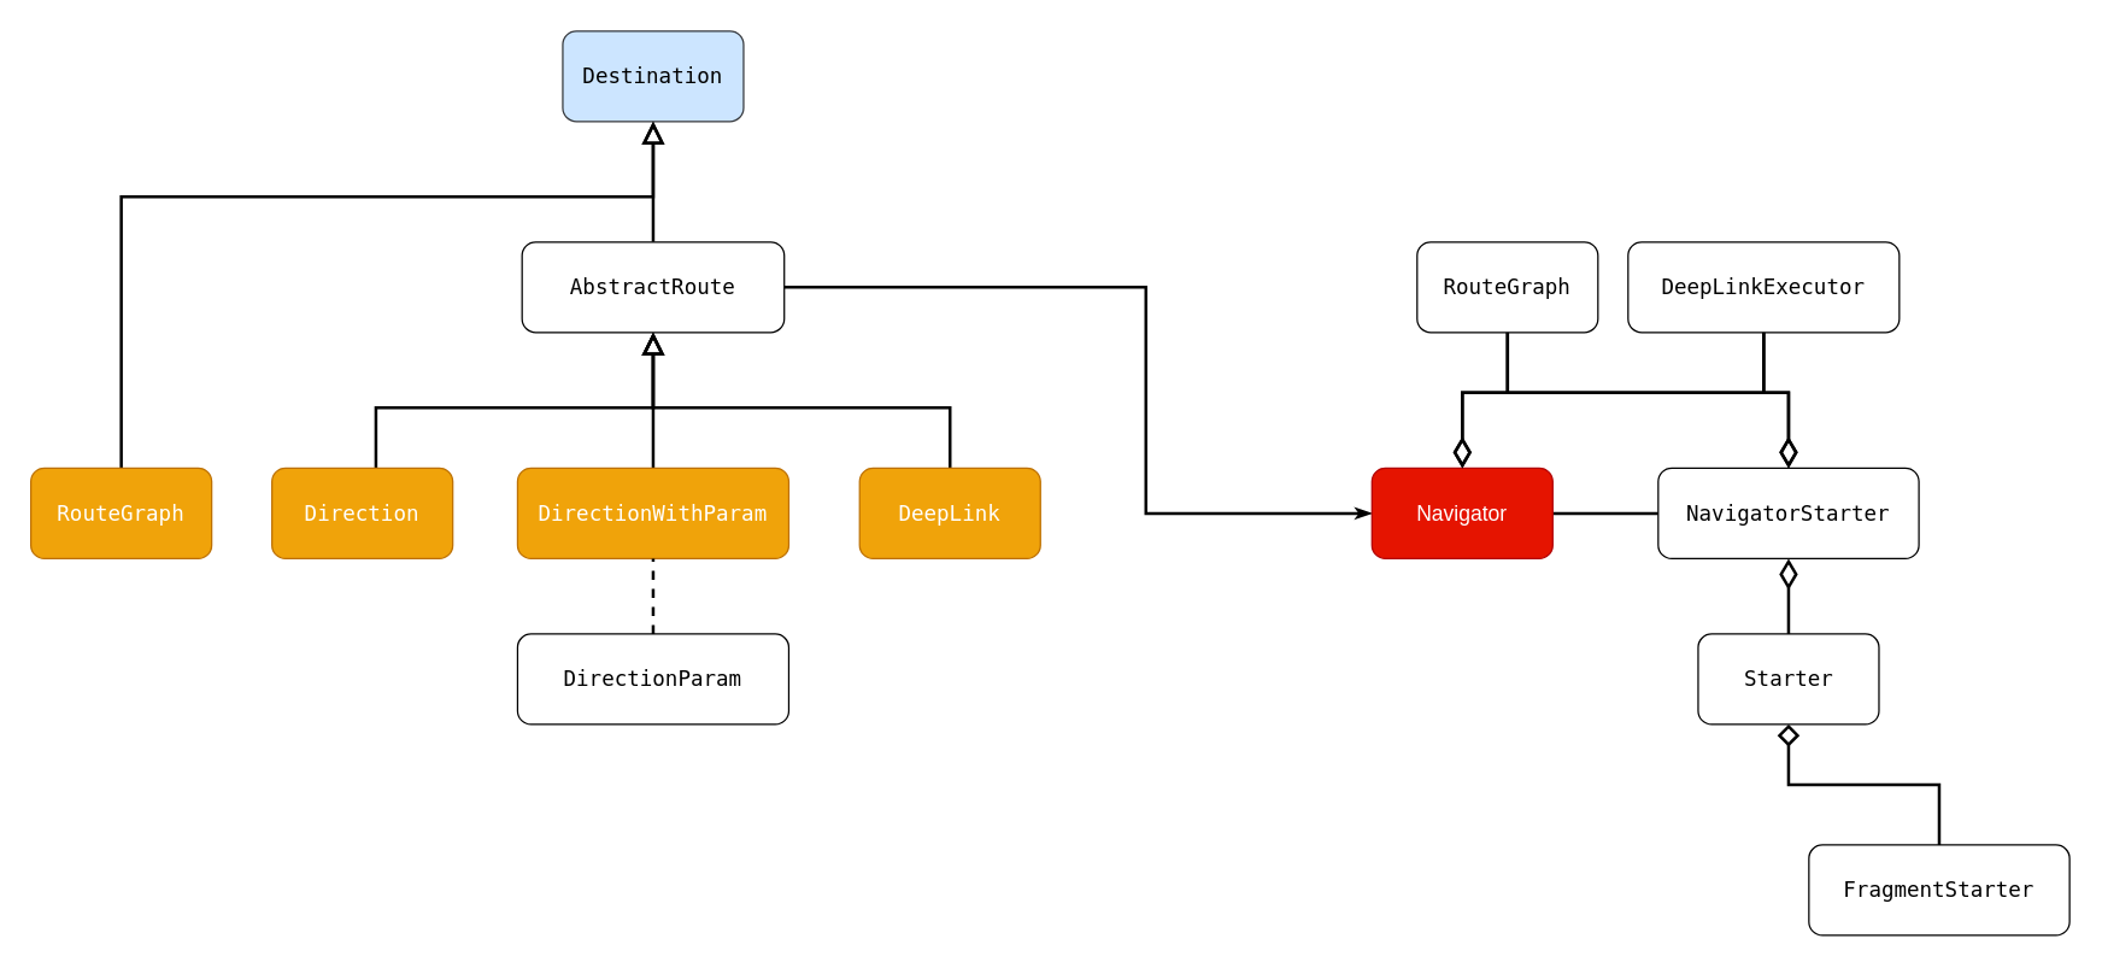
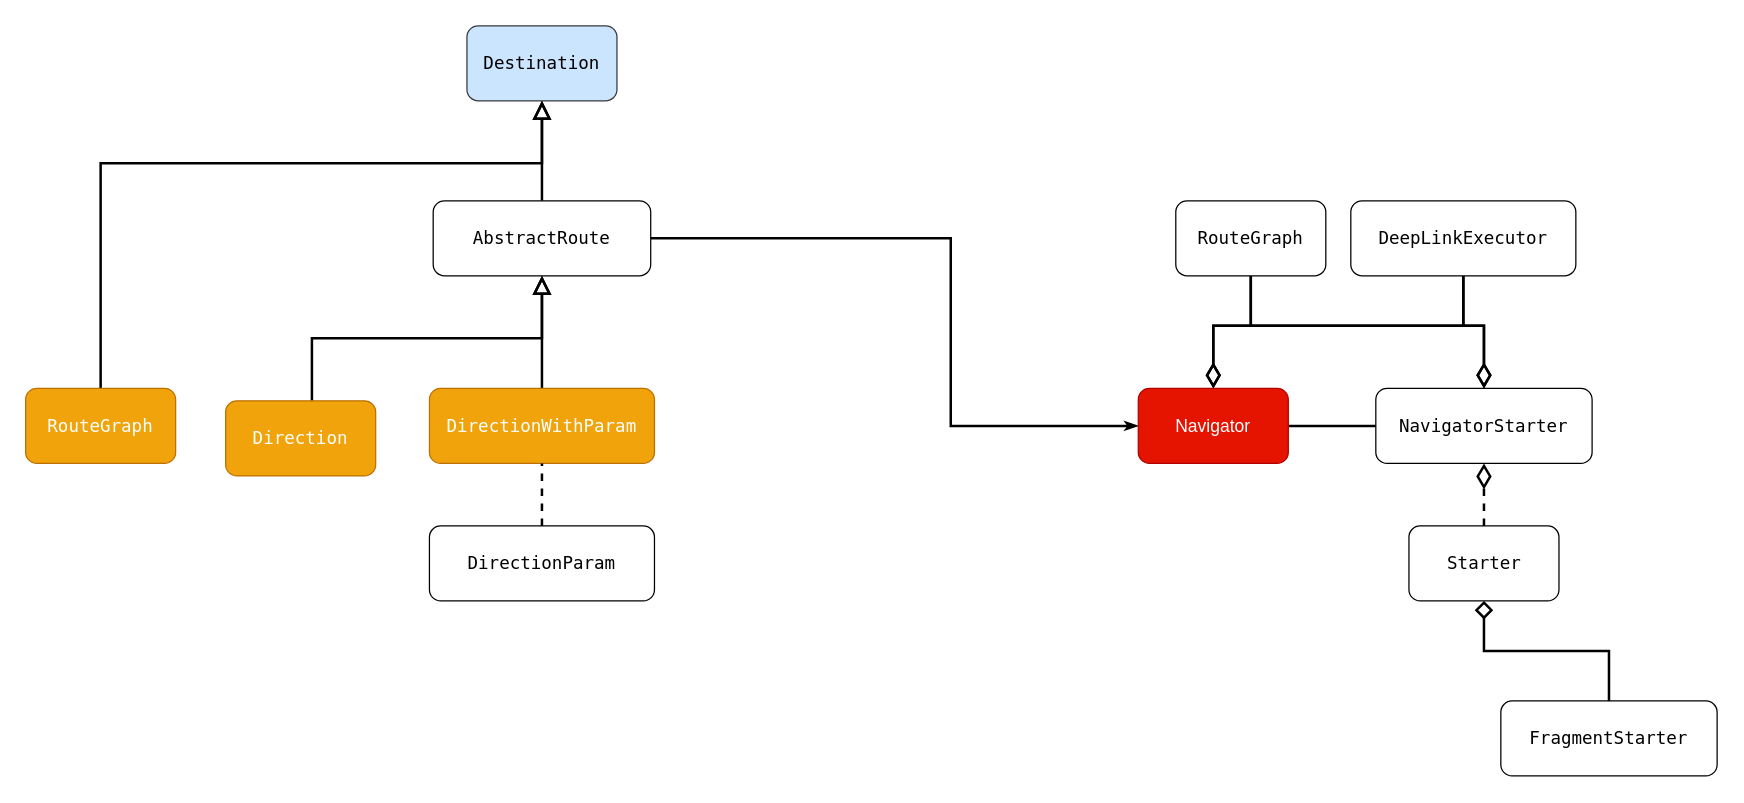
  <mxCell id="0" />
  <mxCell id="1" parent="0" />
  <mxCell id="2" value="&lt;pre style=&quot;font-family: menlo, monospace; font-size: 14px;&quot;&gt;Destination&lt;/pre&gt;" style="rounded=1;whiteSpace=wrap;html=1;fillColor=#cce5ff;strokeColor=#36393d;labelBackgroundColor=none;fontColor=#000000;fontSize=14;" parent="1" vertex="1"><mxGeometry x="373" y="20" width="120" height="60" as="geometry" /></mxCell>
  <mxCell id="3" style="edgeStyle=orthogonalEdgeStyle;rounded=0;orthogonalLoop=1;jettySize=auto;html=1;entryX=0.5;entryY=1;entryDx=0;entryDy=0;strokeWidth=2;endArrow=block;endFill=0;endSize=10;" parent="1" source="4" target="15" edge="1"><mxGeometry relative="1" as="geometry"><mxPoint x="433" y="240" as="targetPoint" /><Array as="points"><mxPoint x="249" y="270" /><mxPoint x="433" y="270" /></Array></mxGeometry></mxCell>
- <mxCell id="4" value="&lt;pre style=&quot;font-family: menlo, monospace; font-size: 14px;&quot;&gt;Direction&lt;/pre&gt;" style="rounded=1;whiteSpace=wrap;html=1;fillColor=#f0a30a;strokeColor=#BD7000;labelBackgroundColor=none;fontColor=#FFFFFF;fontSize=14;" parent="1" vertex="1"><mxGeometry x="180" y="310" width="120" height="60" as="geometry" /></mxCell>
- <mxCell id="5" style="edgeStyle=orthogonalEdgeStyle;rounded=0;orthogonalLoop=1;jettySize=auto;html=1;exitX=0.5;exitY=0;exitDx=0;exitDy=0;entryX=0.5;entryY=1;entryDx=0;entryDy=0;strokeWidth=2;endArrow=block;endFill=0;endSize=10;" parent="1" source="6" target="15" edge="1"><mxGeometry relative="1" as="geometry"><Array as="points"><mxPoint x="630" y="270" /><mxPoint x="433" y="270" /></Array></mxGeometry></mxCell>
- <mxCell id="6" value="&lt;pre style=&quot;font-family: menlo, monospace; font-size: 14px;&quot;&gt;&lt;pre style=&quot;font-family: menlo, monospace; font-size: 14px;&quot;&gt;DeepLink&lt;/pre&gt;&lt;/pre&gt;" style="rounded=1;whiteSpace=wrap;html=1;fontColor=#ffffff;fillColor=#f0a30a;strokeColor=#BD7000;labelBackgroundColor=none;fontSize=14;" parent="1" vertex="1"><mxGeometry x="570" y="310" width="120" height="60" as="geometry" /></mxCell>
+ <mxCell id="4" value="&lt;pre style=&quot;font-family: menlo, monospace; font-size: 14px;&quot;&gt;Direction&lt;/pre&gt;" style="rounded=1;whiteSpace=wrap;html=1;fillColor=#f0a30a;strokeColor=#BD7000;labelBackgroundColor=none;fontColor=#FFFFFF;fontSize=14;" parent="1" vertex="1"><mxGeometry x="180" y="320" width="120" height="60" as="geometry" /></mxCell>
  <mxCell id="7" style="edgeStyle=orthogonalEdgeStyle;rounded=0;orthogonalLoop=1;jettySize=auto;html=1;entryX=0.5;entryY=1;entryDx=0;entryDy=0;strokeWidth=2;endArrow=block;endFill=0;endSize=10;" parent="1" source="8" target="15" edge="1"><mxGeometry relative="1" as="geometry"><Array as="points" /></mxGeometry></mxCell>
  <mxCell id="8" value="&lt;pre style=&quot;font-family: menlo, monospace; font-size: 14px;&quot;&gt;&lt;pre style=&quot;font-family: menlo, monospace; font-size: 14px;&quot;&gt;DirectionWithParam&lt;/pre&gt;&lt;/pre&gt;" style="rounded=1;whiteSpace=wrap;html=1;fillColor=#f0a30a;strokeColor=#BD7000;labelBackgroundColor=none;fontColor=#FFFFFF;fontSize=14;" parent="1" vertex="1"><mxGeometry x="343" y="310" width="180" height="60" as="geometry" /></mxCell>
  <mxCell id="9" style="edgeStyle=orthogonalEdgeStyle;rounded=0;orthogonalLoop=1;jettySize=auto;html=1;entryX=0.5;entryY=1;entryDx=0;entryDy=0;endArrow=none;endFill=0;dashed=1;strokeWidth=2;" parent="1" source="10" target="8" edge="1"><mxGeometry relative="1" as="geometry" /></mxCell>
  <mxCell id="10" value="&lt;pre style=&quot;font-family: menlo, monospace; font-size: 14px;&quot;&gt;&lt;pre style=&quot;font-family: menlo, monospace; font-size: 14px;&quot;&gt;&lt;pre style=&quot;font-family: menlo, monospace; font-size: 14px;&quot;&gt;DirectionParam&lt;/pre&gt;&lt;/pre&gt;&lt;/pre&gt;" style="rounded=1;whiteSpace=wrap;html=1;fontSize=14;labelBackgroundColor=none;" parent="1" vertex="1"><mxGeometry x="343" y="420" width="180" height="60" as="geometry" /></mxCell>
  <mxCell id="11" style="edgeStyle=orthogonalEdgeStyle;rounded=0;orthogonalLoop=1;jettySize=auto;html=1;entryX=0.5;entryY=1;entryDx=0;entryDy=0;endArrow=block;endFill=0;exitX=0.5;exitY=0;exitDx=0;exitDy=0;strokeWidth=2;endSize=10;" parent="1" source="12" target="2" edge="1"><mxGeometry relative="1" as="geometry"><Array as="points"><mxPoint x="80" y="130" /><mxPoint x="433" y="130" /></Array></mxGeometry></mxCell>
  <mxCell id="12" value="&lt;pre style=&quot;font-family: menlo, monospace; font-size: 14px;&quot;&gt;&lt;pre style=&quot;font-family: menlo, monospace; font-size: 14px;&quot;&gt;&lt;pre style=&quot;font-family: menlo, monospace; font-size: 14px;&quot;&gt;RouteGraph&lt;/pre&gt;&lt;/pre&gt;&lt;/pre&gt;" style="rounded=1;whiteSpace=wrap;html=1;fillColor=#f0a30a;strokeColor=#BD7000;labelBackgroundColor=none;fontColor=#FFFFFF;fontSize=14;" parent="1" vertex="1"><mxGeometry x="20" y="310" width="120" height="60" as="geometry" /></mxCell>
  <mxCell id="13" style="edgeStyle=orthogonalEdgeStyle;rounded=0;orthogonalLoop=1;jettySize=auto;html=1;entryX=0.5;entryY=1;entryDx=0;entryDy=0;endArrow=block;endFill=0;strokeWidth=2;endSize=10;" parent="1" source="15" target="2" edge="1"><mxGeometry relative="1" as="geometry" /></mxCell>
  <mxCell id="14" style="edgeStyle=orthogonalEdgeStyle;rounded=0;orthogonalLoop=1;jettySize=auto;html=1;entryX=0;entryY=0.5;entryDx=0;entryDy=0;endArrow=classicThin;endFill=1;fontColor=#000000;strokeWidth=2;endSize=5;" parent="1" source="15" target="17" edge="1"><mxGeometry relative="1" as="geometry"><Array as="points"><mxPoint x="760" y="190" /><mxPoint x="760" y="340" /></Array></mxGeometry></mxCell>
  <mxCell id="15" value="&lt;pre style=&quot;font-family: menlo, monospace; font-size: 14px;&quot;&gt;AbstractRoute&lt;/pre&gt;" style="rounded=1;whiteSpace=wrap;html=1;fontSize=14;labelBackgroundColor=none;" parent="1" vertex="1"><mxGeometry x="346" y="160" width="174" height="60" as="geometry" /></mxCell>
  <mxCell id="16" style="edgeStyle=orthogonalEdgeStyle;rounded=0;orthogonalLoop=1;jettySize=auto;html=1;entryX=0;entryY=0.5;entryDx=0;entryDy=0;endArrow=none;endFill=0;endSize=15;strokeWidth=2;fontSize=14;fontColor=#000000;exitX=1;exitY=0.5;exitDx=0;exitDy=0;" parent="1" source="17" target="24" edge="1"><mxGeometry relative="1" as="geometry"><mxPoint x="950" y="390" as="sourcePoint" /></mxGeometry></mxCell>
  <mxCell id="17" value="Navigator" style="rounded=1;whiteSpace=wrap;html=1;labelBackgroundColor=none;fillColor=#e51400;strokeColor=#B20000;fontSize=14;fontColor=#ffffff;" parent="1" vertex="1"><mxGeometry x="910" y="310" width="120" height="60" as="geometry" /></mxCell>
  <mxCell id="18" style="edgeStyle=orthogonalEdgeStyle;rounded=0;orthogonalLoop=1;jettySize=auto;html=1;entryX=0.5;entryY=0;entryDx=0;entryDy=0;endArrow=diamondThin;endFill=0;fontColor=#000000;strokeWidth=2;endSize=15;exitX=0.5;exitY=1;exitDx=0;exitDy=0;" parent="1" source="20" target="17" edge="1"><mxGeometry relative="1" as="geometry"><mxPoint x="850" y="240" as="sourcePoint" /><Array as="points"><mxPoint x="1000" y="260" /><mxPoint x="970" y="260" /></Array></mxGeometry></mxCell>
  <mxCell id="19" style="edgeStyle=orthogonalEdgeStyle;rounded=0;orthogonalLoop=1;jettySize=auto;html=1;entryX=0.5;entryY=0;entryDx=0;entryDy=0;endArrow=diamondThin;endFill=0;endSize=15;strokeWidth=2;fontSize=14;fontColor=#000000;exitX=0.5;exitY=1;exitDx=0;exitDy=0;" parent="1" source="20" target="24" edge="1"><mxGeometry relative="1" as="geometry"><Array as="points"><mxPoint x="1000" y="260" /><mxPoint x="1187" y="260" /></Array></mxGeometry></mxCell>
  <mxCell id="20" value="&lt;pre style=&quot;font-family: menlo, monospace; font-size: 14px;&quot;&gt;RouteGraph&lt;/pre&gt;" style="rounded=1;whiteSpace=wrap;html=1;labelBackgroundColor=none;fontSize=14;" parent="1" vertex="1"><mxGeometry x="940" y="160" width="120" height="60" as="geometry" /></mxCell>
  <mxCell id="21" style="edgeStyle=orthogonalEdgeStyle;rounded=0;orthogonalLoop=1;jettySize=auto;html=1;endArrow=diamondThin;endFill=0;endSize=15;strokeWidth=2;fontColor=#000000;entryX=0.5;entryY=0;entryDx=0;entryDy=0;exitX=0.5;exitY=1;exitDx=0;exitDy=0;" parent="1" source="23" target="17" edge="1"><mxGeometry relative="1" as="geometry"><mxPoint x="850" y="280" as="targetPoint" /><Array as="points"><mxPoint x="1170" y="260" /><mxPoint x="970" y="260" /></Array></mxGeometry></mxCell>
  <mxCell id="22" style="edgeStyle=orthogonalEdgeStyle;rounded=0;orthogonalLoop=1;jettySize=auto;html=1;entryX=0.5;entryY=0;entryDx=0;entryDy=0;endArrow=diamondThin;endFill=0;endSize=15;strokeWidth=2;fontSize=14;fontColor=#000000;" parent="1" source="23" target="24" edge="1"><mxGeometry relative="1" as="geometry" /></mxCell>
  <mxCell id="23" value="&lt;pre style=&quot;font-family: menlo, monospace; font-size: 14px;&quot;&gt;&lt;pre style=&quot;font-family: menlo, monospace; font-size: 14px;&quot;&gt;DeepLinkExecutor&lt;/pre&gt;&lt;/pre&gt;" style="rounded=1;whiteSpace=wrap;html=1;labelBackgroundColor=none;fontSize=14;" parent="1" vertex="1"><mxGeometry x="1080" y="160" width="180" height="60" as="geometry" /></mxCell>
  <mxCell id="24" value="&lt;pre style=&quot;font-family: menlo, monospace; font-size: 14px;&quot;&gt;&lt;pre style=&quot;font-family: &amp;quot;menlo&amp;quot; , monospace ; font-size: 10.5pt&quot;&gt;NavigatorStarter&lt;/pre&gt;&lt;/pre&gt;" style="rounded=1;whiteSpace=wrap;html=1;labelBackgroundColor=none;fontSize=14;" parent="1" vertex="1"><mxGeometry x="1100" y="310" width="173" height="60" as="geometry" /></mxCell>
- <mxCell id="25" style="edgeStyle=orthogonalEdgeStyle;rounded=0;orthogonalLoop=1;jettySize=auto;html=1;entryX=0.5;entryY=1;entryDx=0;entryDy=0;endArrow=diamondThin;endFill=0;endSize=15;strokeWidth=2;fontSize=14;fontColor=#000000;exitX=0.5;exitY=0;exitDx=0;exitDy=0;exitPerimeter=0;" parent="1" source="26" target="24" edge="1"><mxGeometry relative="1" as="geometry"><Array as="points"><mxPoint x="1187" y="410" /><mxPoint x="1187" y="410" /></Array></mxGeometry></mxCell>
+ <mxCell id="25" style="edgeStyle=orthogonalEdgeStyle;rounded=0;orthogonalLoop=1;jettySize=auto;html=1;entryX=0.5;entryY=1;entryDx=0;entryDy=0;endArrow=diamondThin;endFill=0;endSize=15;strokeWidth=2;fontSize=14;fontColor=#000000;exitX=0.5;exitY=0;exitDx=0;exitDy=0;exitPerimeter=0;dashed=1;" parent="1" source="26" target="24" edge="1"><mxGeometry relative="1" as="geometry"><Array as="points"><mxPoint x="1187" y="410" /><mxPoint x="1187" y="410" /></Array></mxGeometry></mxCell>
  <mxCell id="26" value="&lt;pre style=&quot;font-family: menlo, monospace; font-size: 10.5pt;&quot;&gt;Starter&lt;/pre&gt;" style="rounded=1;whiteSpace=wrap;html=1;labelBackgroundColor=none;fontSize=14;" parent="1" vertex="1"><mxGeometry x="1126.5" y="420" width="120" height="60" as="geometry" /></mxCell>
  <mxCell id="27" style="edgeStyle=orthogonalEdgeStyle;rounded=0;orthogonalLoop=1;jettySize=auto;html=1;entryX=0.5;entryY=1;entryDx=0;entryDy=0;endArrow=diamond;endFill=0;endSize=10;strokeWidth=2;fontSize=14;fontColor=#000000;" parent="1" source="28" target="26" edge="1"><mxGeometry relative="1" as="geometry" /></mxCell>
  <mxCell id="28" value="&lt;pre style=&quot;font-family: menlo, monospace; font-size: 14px;&quot;&gt;&lt;pre style=&quot;font-family: &amp;quot;menlo&amp;quot; , monospace ; font-size: 10.5pt&quot;&gt;&lt;pre style=&quot;font-family: &amp;quot;menlo&amp;quot; , monospace ; font-size: 10.5pt&quot;&gt;&lt;pre style=&quot;font-family: &amp;quot;menlo&amp;quot; , monospace ; font-size: 10.5pt&quot;&gt;FragmentStarter&lt;/pre&gt;&lt;/pre&gt;&lt;/pre&gt;&lt;/pre&gt;" style="rounded=1;whiteSpace=wrap;html=1;labelBackgroundColor=none;fontSize=14;" parent="1" vertex="1"><mxGeometry x="1200" y="560" width="173" height="60" as="geometry" /></mxCell>
